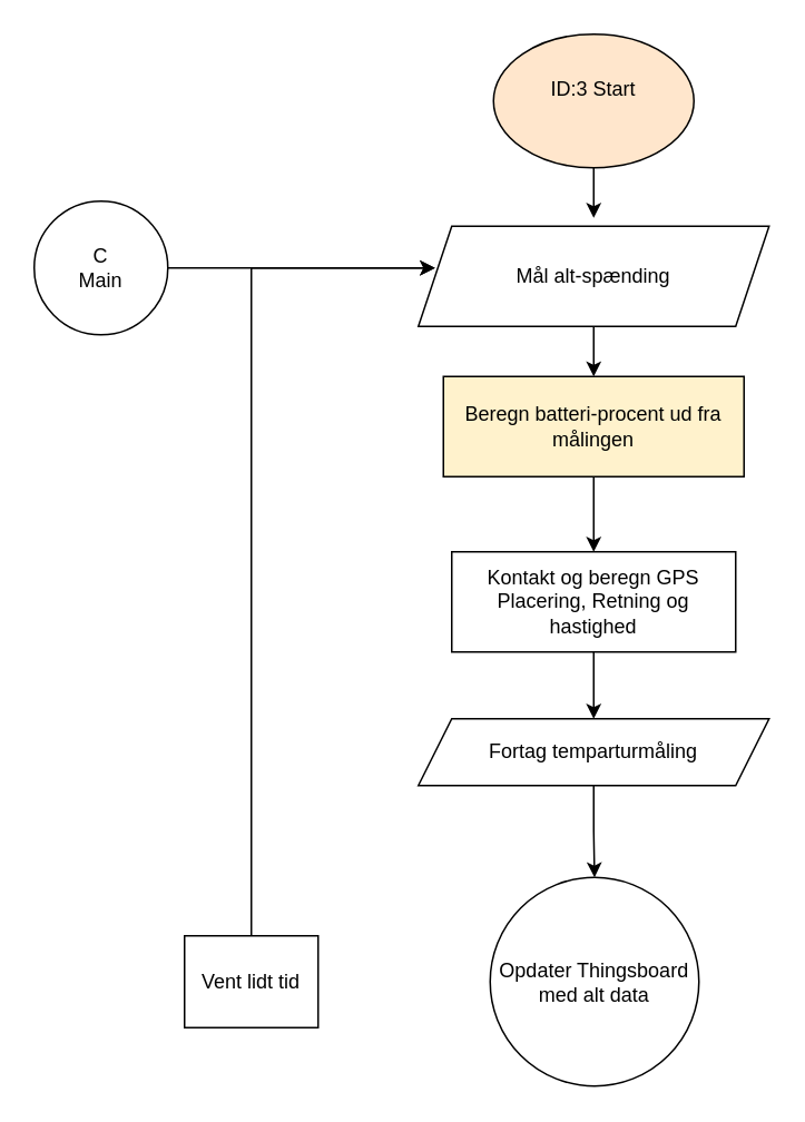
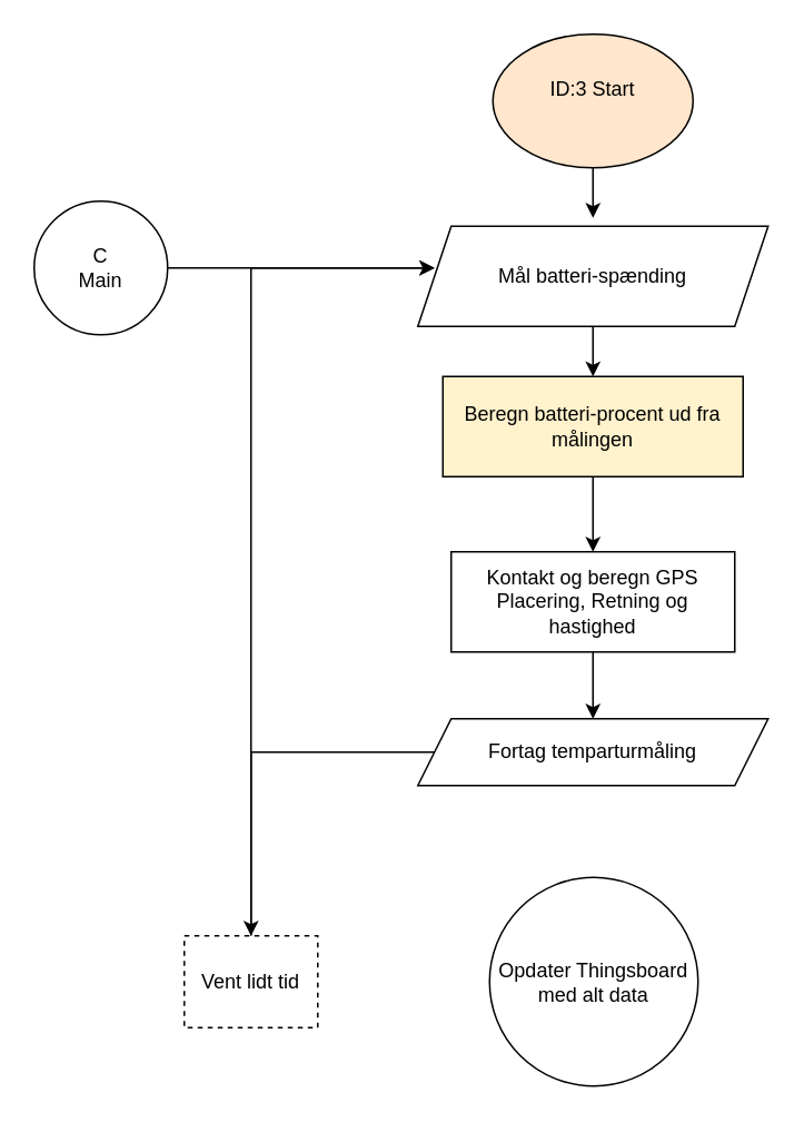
  <mxCell id="0" />
  <mxCell id="1" parent="0" />
  <mxCell id="2" value="" style="edgeStyle=orthogonalEdgeStyle;rounded=0;orthogonalLoop=1;jettySize=auto;html=1;" edge="1" parent="1" source="3"><mxGeometry relative="1" as="geometry"><mxPoint x="355" y="130" as="targetPoint" /></mxGeometry></mxCell>
  <mxCell id="3" value="ID:3 Start&lt;div&gt;&lt;br&gt;&lt;/div&gt;" style="ellipse;whiteSpace=wrap;html=1;fillColor=#ffe6cc;" vertex="1" parent="1"><mxGeometry x="295" y="20" width="120" height="80" as="geometry" /></mxCell>
  <mxCell id="4" value="" style="edgeStyle=orthogonalEdgeStyle;rounded=0;orthogonalLoop=1;jettySize=auto;html=1;" edge="1" parent="1" source="5"><mxGeometry relative="1" as="geometry"><mxPoint x="260" y="160" as="targetPoint" /></mxGeometry></mxCell>
  <mxCell id="5" value="&lt;span style=&quot;background-color: initial;&quot;&gt;C&lt;/span&gt;&lt;div&gt;&lt;span style=&quot;background-color: initial;&quot;&gt;Main&lt;/span&gt;&lt;/div&gt;" style="ellipse;whiteSpace=wrap;html=1;aspect=fixed;" vertex="1" parent="1"><mxGeometry x="20" y="120" width="80" height="80" as="geometry" /></mxCell>
  <mxCell id="6" value="Opdater Thingsboard med alt data" style="ellipse;whiteSpace=wrap;html=1;aspect=fixed;" vertex="1" parent="1"><mxGeometry x="293" y="525" width="125" height="125" as="geometry" /></mxCell>
  <mxCell id="7" style="edgeStyle=orthogonalEdgeStyle;rounded=0;orthogonalLoop=1;jettySize=auto;html=1;entryX=0;entryY=0.5;entryDx=0;entryDy=0;" edge="1" parent="1" source="8"><mxGeometry relative="1" as="geometry"><Array as="points"><mxPoint x="150" y="160" /></Array><mxPoint x="260" y="160" as="targetPoint" /></mxGeometry></mxCell>
- <mxCell id="8" value="Vent lidt tid" style="rounded=0;whiteSpace=wrap;html=1;" vertex="1" parent="1"><mxGeometry x="110" y="560" width="80" height="55" as="geometry" /></mxCell>
+ <mxCell id="8" value="Vent lidt tid" style="rounded=0;whiteSpace=wrap;html=1;dashed=1;" vertex="1" parent="1"><mxGeometry x="110" y="560" width="80" height="55" as="geometry" /></mxCell>
  <mxCell id="9" value="" style="edgeStyle=orthogonalEdgeStyle;rounded=0;orthogonalLoop=1;jettySize=auto;html=1;" edge="1" parent="1" source="10" target="12"><mxGeometry relative="1" as="geometry" /></mxCell>
  <mxCell id="10" value="Kontakt og beregn GPS Placering, Retning og hastighed" style="rounded=0;whiteSpace=wrap;html=1;" vertex="1" parent="1"><mxGeometry x="270" y="330" width="170" height="60" as="geometry" /></mxCell>
- <mxCell id="11" value="" style="edgeStyle=orthogonalEdgeStyle;rounded=0;orthogonalLoop=1;jettySize=auto;html=1;" edge="1" parent="1" source="12" target="6"><mxGeometry relative="1" as="geometry" /></mxCell>
+ <mxCell id="11" value="" style="edgeStyle=orthogonalEdgeStyle;rounded=0;orthogonalLoop=1;jettySize=auto;html=1;" edge="1" parent="1" source="12" target="8"><mxGeometry relative="1" as="geometry" /></mxCell>
  <mxCell id="12" value="Fortag temparturmåling" style="shape=parallelogram;perimeter=parallelogramPerimeter;whiteSpace=wrap;html=1;fixedSize=1;rounded=0;" vertex="1" parent="1"><mxGeometry x="250" y="430" width="210" height="40" as="geometry" /></mxCell>
  <mxCell id="13" style="edgeStyle=orthogonalEdgeStyle;rounded=0;orthogonalLoop=1;jettySize=auto;html=1;entryX=0.5;entryY=0;entryDx=0;entryDy=0;" edge="1" parent="1" source="14" target="16"><mxGeometry relative="1" as="geometry" /></mxCell>
- <mxCell id="14" value="Mål alt-spænding" style="shape=parallelogram;perimeter=parallelogramPerimeter;whiteSpace=wrap;html=1;fixedSize=1;rounded=0;" vertex="1" parent="1"><mxGeometry x="250" y="135" width="210" height="60" as="geometry" /></mxCell>
+ <mxCell id="14" value="Mål batteri-spænding" style="shape=parallelogram;perimeter=parallelogramPerimeter;whiteSpace=wrap;html=1;fixedSize=1;rounded=0;" vertex="1" parent="1"><mxGeometry x="250" y="135" width="210" height="60" as="geometry" /></mxCell>
  <mxCell id="15" value="" style="edgeStyle=orthogonalEdgeStyle;rounded=0;orthogonalLoop=1;jettySize=auto;html=1;" edge="1" parent="1" source="16" target="10"><mxGeometry relative="1" as="geometry" /></mxCell>
  <mxCell id="16" value="Beregn batteri-procent ud fra målingen" style="rounded=0;whiteSpace=wrap;html=1;fillColor=#fff2cc;" vertex="1" parent="1"><mxGeometry x="265" y="225" width="180" height="60" as="geometry" /></mxCell>
